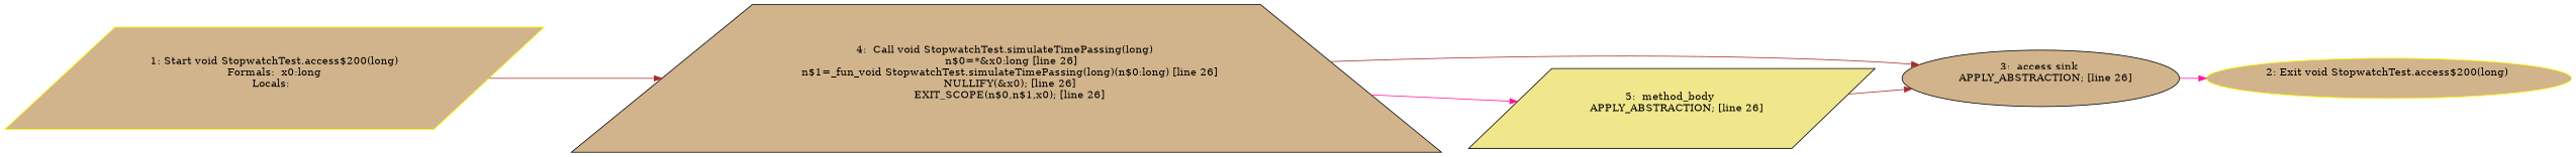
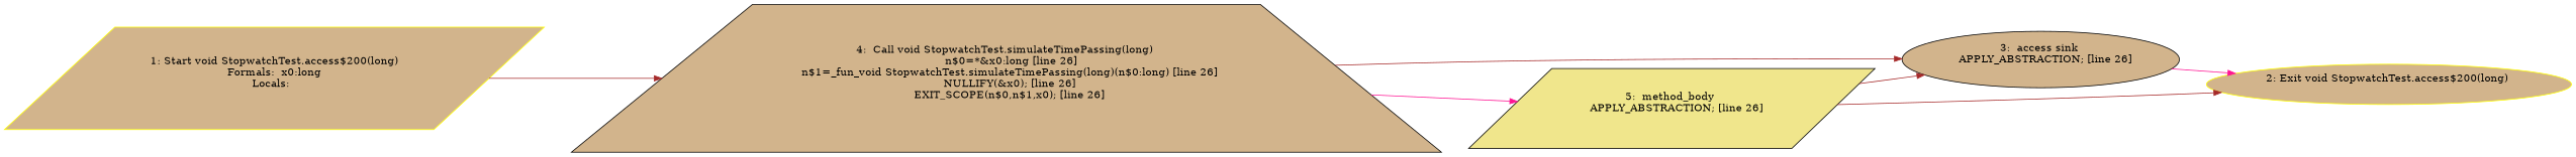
  digraph {
    rankdir=LR
    node [fillcolor=tan shape=parallelogram style=filled]
    edge [color=brown]
    n1 [color=yellow label="1: Start void StopwatchTest.access$200(long)\nFormals:  x0:long\nLocals:  \n  "]
    n2 [label="4:  Call void StopwatchTest.simulateTimePassing(long) \n   n$0=*&x0:long [line 26]\n  n$1=_fun_void StopwatchTest.simulateTimePassing(long)(n$0:long) [line 26]\n  NULLIFY(&x0); [line 26]\n  EXIT_SCOPE(n$0,n$1,x0); [line 26]\n " shape=trapezium]
    n3 [label="3:  access sink \n   APPLY_ABSTRACTION; [line 26]\n " shape=ellipse]
    n4 [fillcolor=khaki label="5:  method_body \n   APPLY_ABSTRACTION; [line 26]\n "]
    n5 [color=yellow label="2: Exit void StopwatchTest.access$200(long) \n  " shape=ellipse]
    n1 -> n2
    n2 -> n3
    n2 -> n4 [color=deeppink]
    n3 -> n5 [color=deeppink]
    n4 -> n3
+   n4 -> n5
  }
